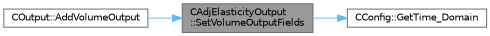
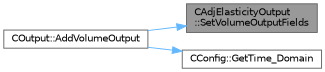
  digraph {
    rankdir=LR
    node [color=grey40 fillcolor=white fontname=Helvetica fontsize=10 shape=box style=filled]
    edge [color=steelblue1 fontname=Helvetica fontsize=10 labelfontname=Helvetica labelfontsize=10 style=solid]
    n1 [color=gray40 fillcolor=grey60 fontcolor=black height=0.2 label="CAdjElasticityOutput\l::SetVolumeOutputFields" width=0.4]
    n2 [height=0.2 label="CConfig::GetTime_Domain" width=0.4]
    n3 [height=0.2 label="COutput::AddVolumeOutput" width=0.4]
-   n1 -> n2
+   n3 -> n2
    n3 -> n1
  }
